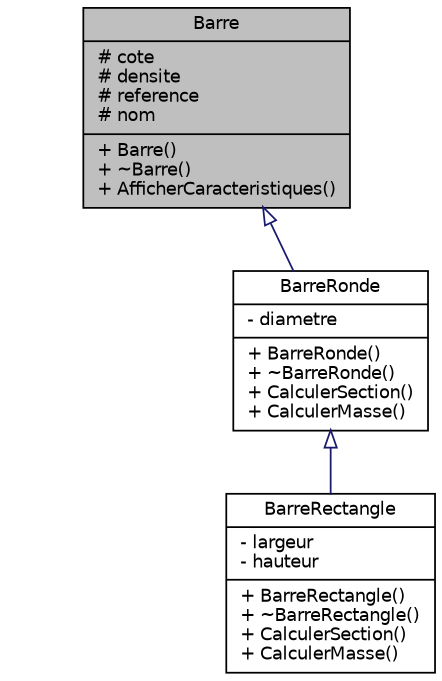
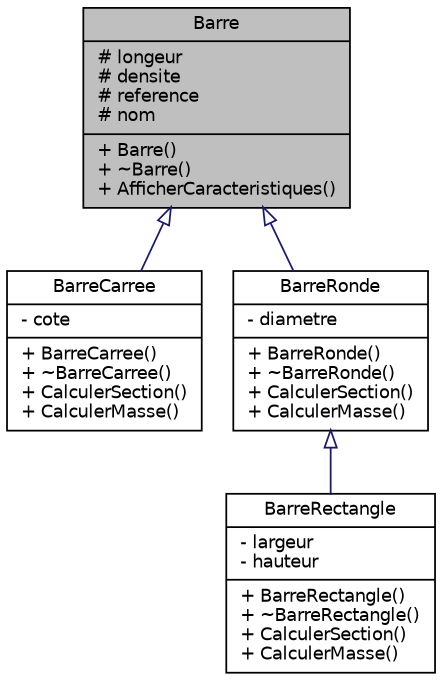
  digraph {
    node [color=black fillcolor=white fontname=Helvetica fontsize=10 shape=record style=filled]
    edge [arrowtail=onormal color=midnightblue dir=back fontname=Helvetica fontsize=10 labelfontname=Helvetica labelfontsize=10 style=solid]
-   n1 [fillcolor=grey75 fontcolor=black height=0.2 label="{Barre\n|# cote\l# densite\l# reference\l# nom\l|+ Barre()\l+ ~Barre()\l+ AfficherCaracteristiques()\l}" width=0.4]
+   n1 [fillcolor=grey75 fontcolor=black height=0.2 label="{Barre\n|# longeur\l# densite\l# reference\l# nom\l|+ Barre()\l+ ~Barre()\l+ AfficherCaracteristiques()\l}" width=0.4]
+   n2 [height=0.2 label="{BarreCarree\n|- cote\l|+ BarreCarree()\l+ ~BarreCarree()\l+ CalculerSection()\l+ CalculerMasse()\l}" width=0.4]
    n3 [height=0.2 label="{BarreRonde\n|- diametre\l|+ BarreRonde()\l+ ~BarreRonde()\l+ CalculerSection()\l+ CalculerMasse()\l}" width=0.4]
    n4 [height=0.2 label="{BarreRectangle\n|- largeur\l- hauteur\l|+ BarreRectangle()\l+ ~BarreRectangle()\l+ CalculerSection()\l+ CalculerMasse()\l}" width=0.4]
+   n1 -> n2
    n1 -> n3
    n3 -> n4
  }
